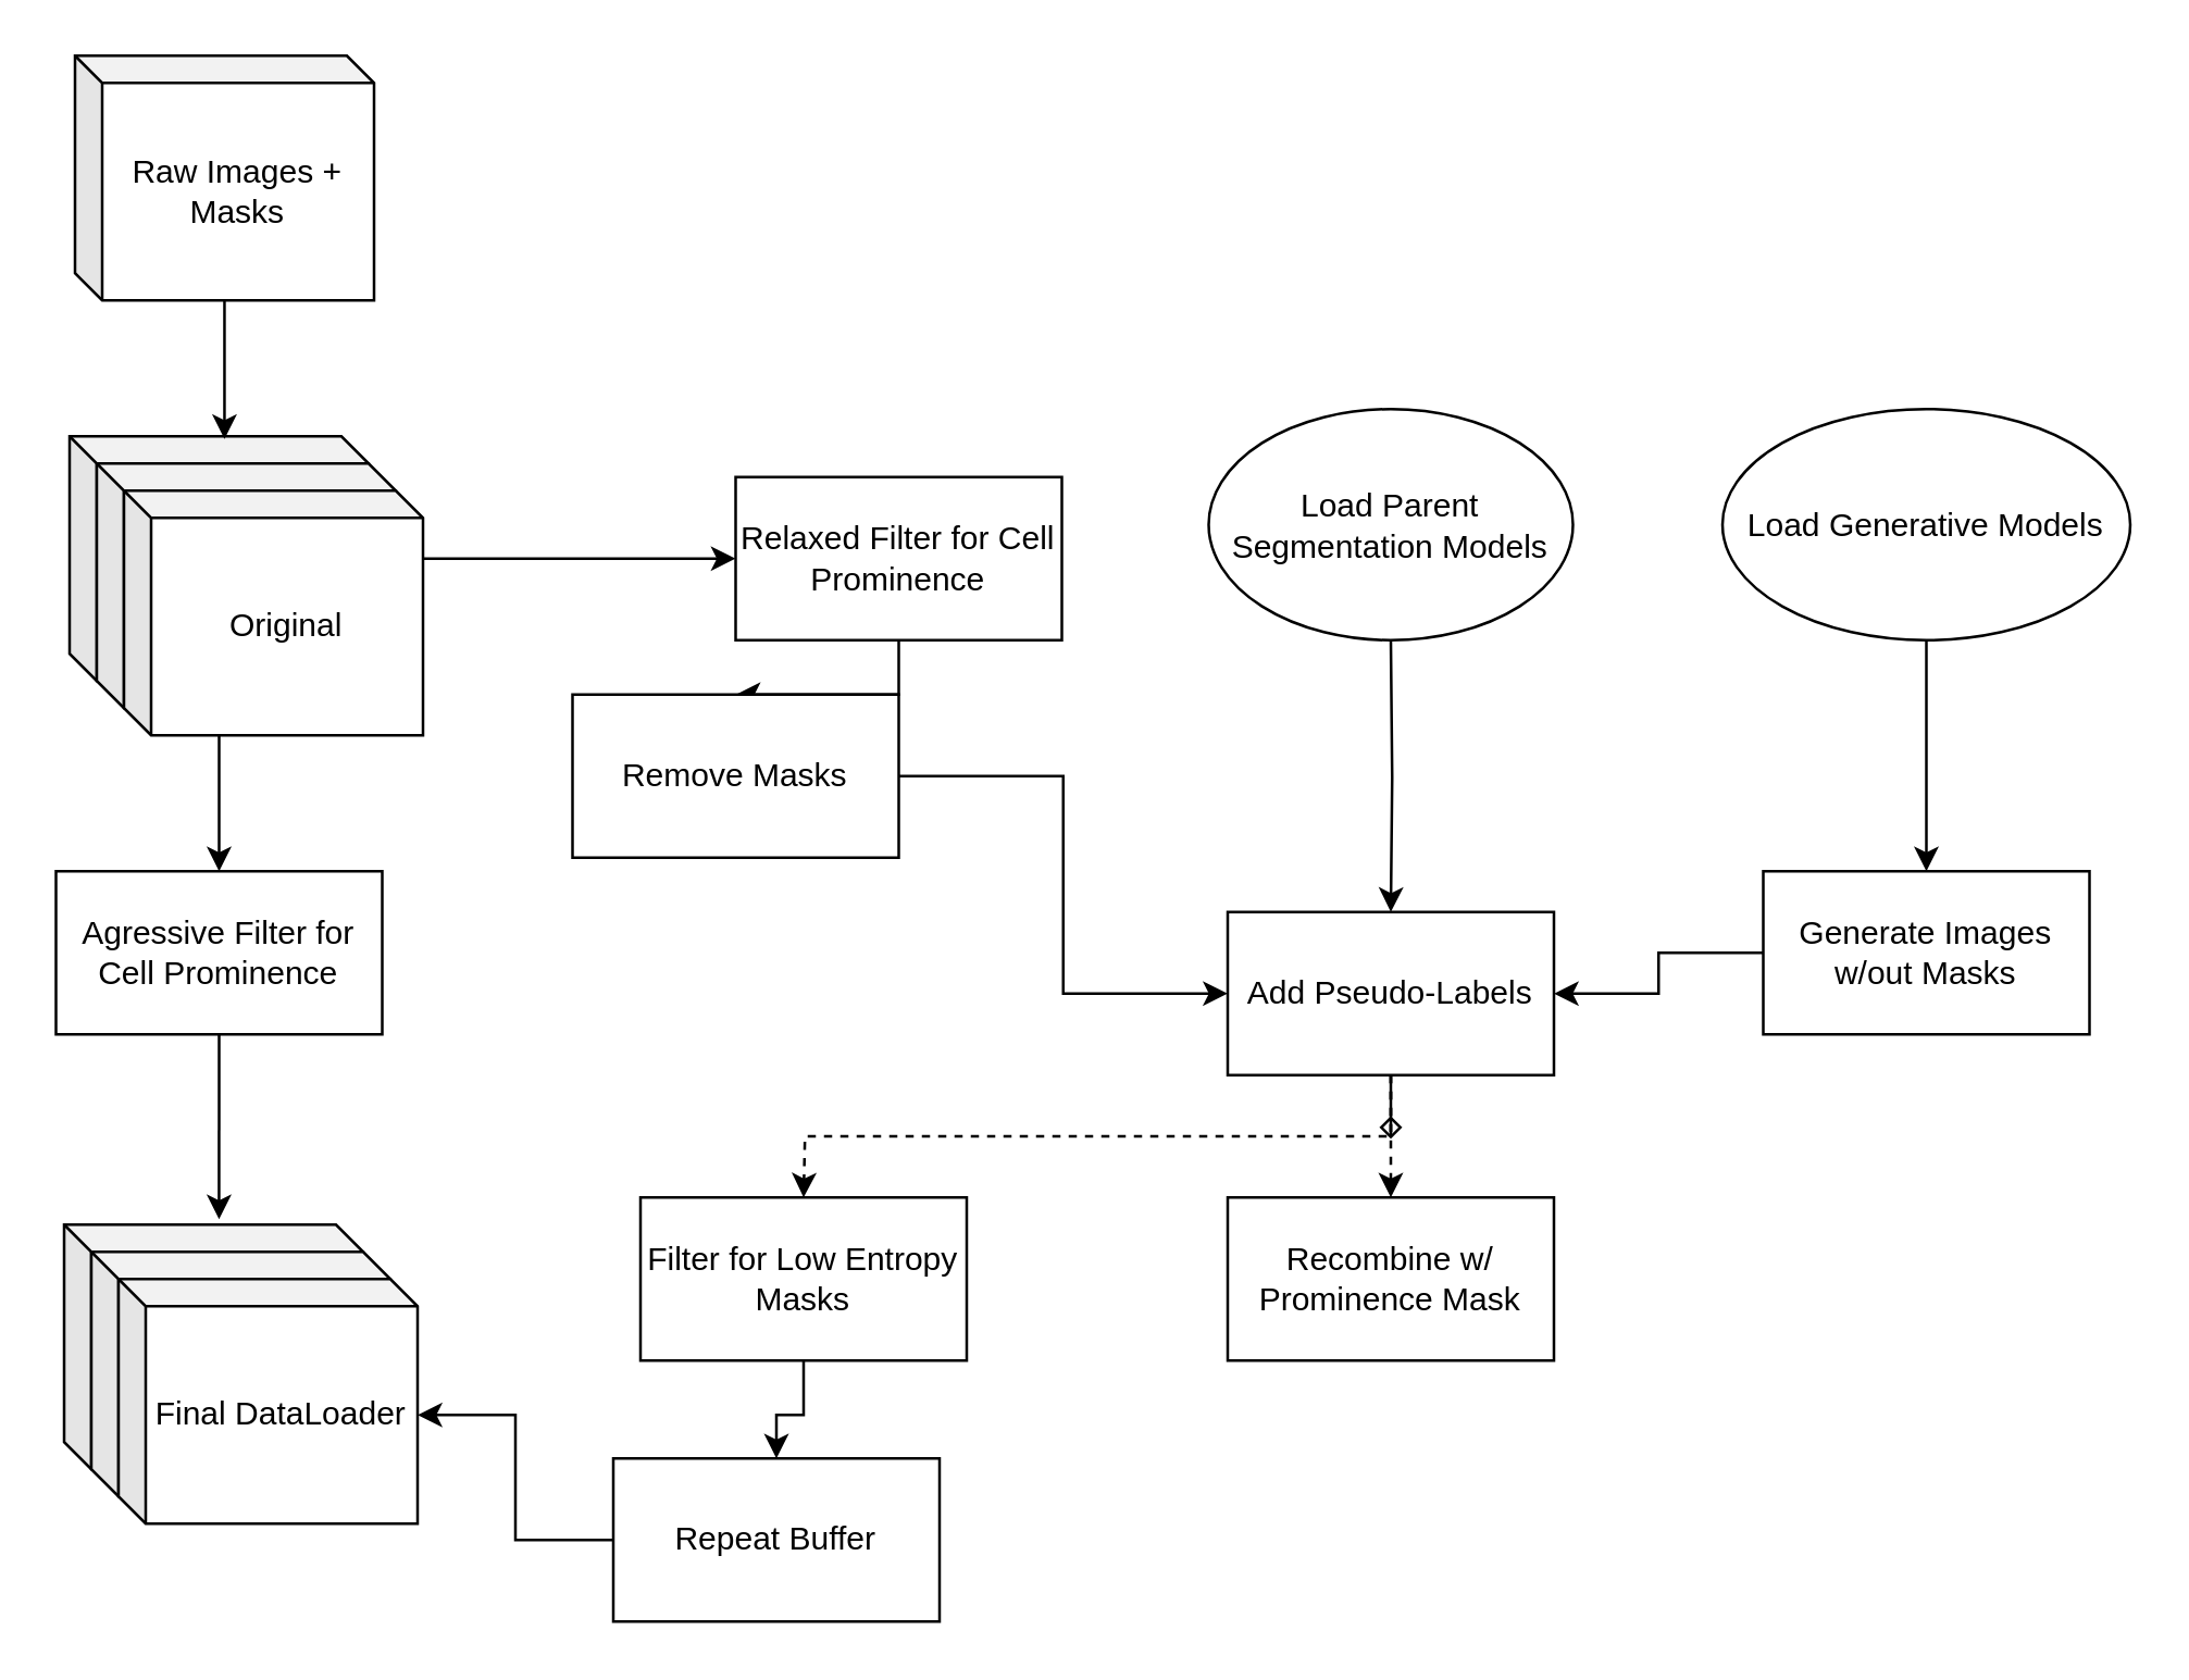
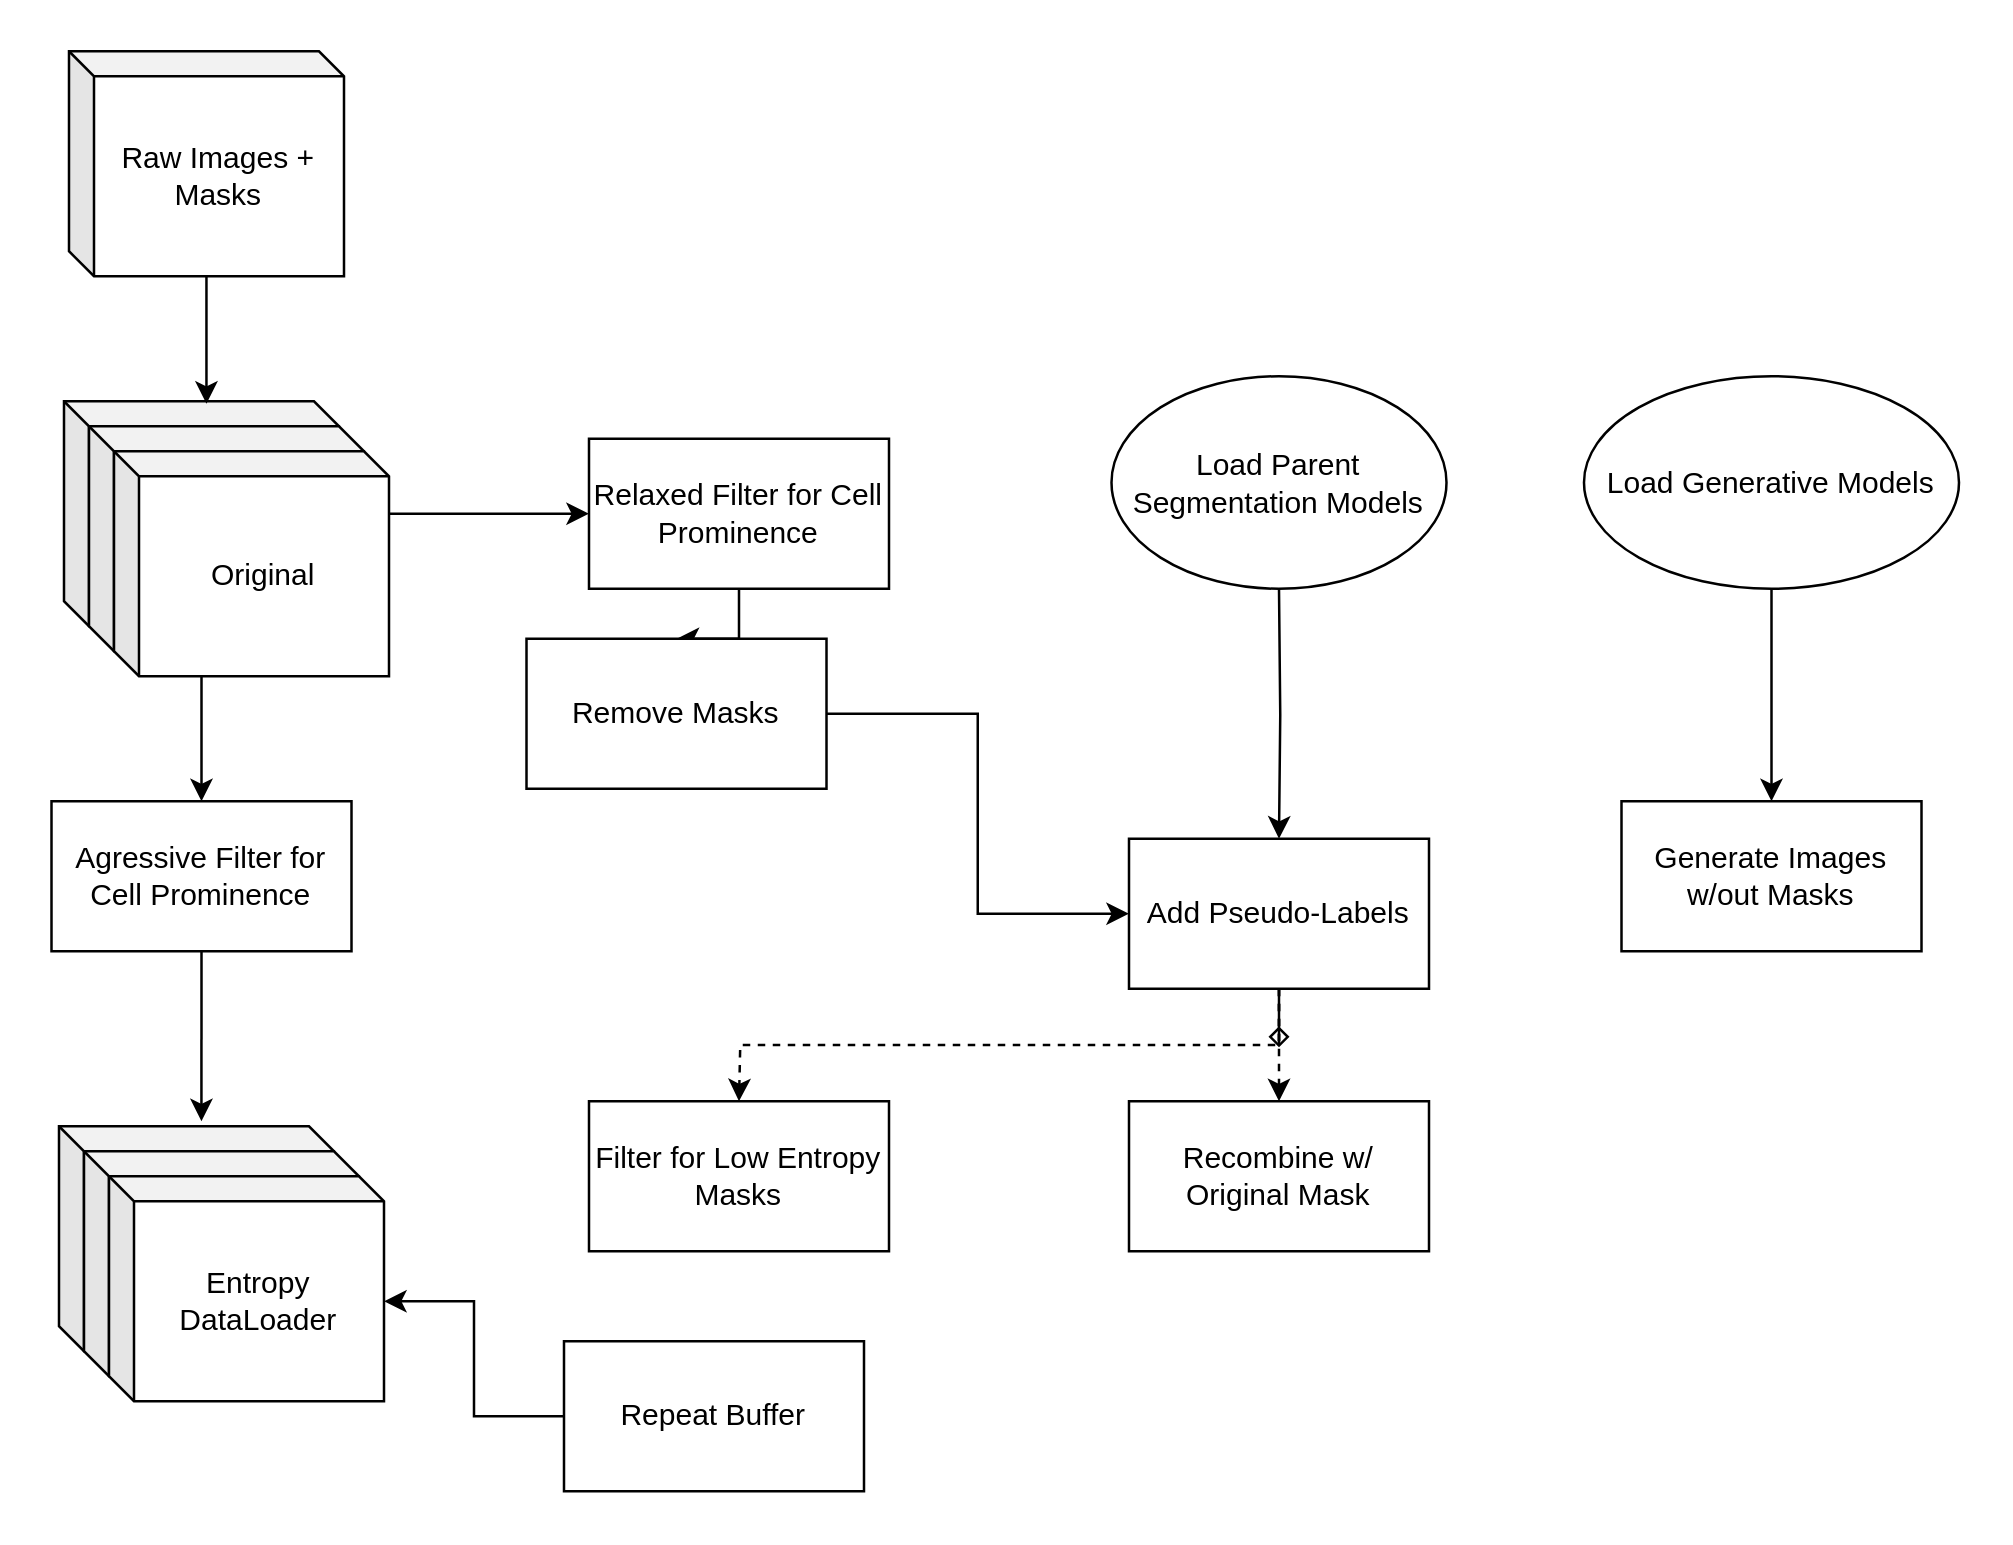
  <mxCell id="0" />
  <mxCell id="1" parent="0" />
  <mxCell id="2" style="edgeStyle=orthogonalEdgeStyle;rounded=0;orthogonalLoop=1;jettySize=auto;html=1;" edge="1" parent="1" source="4" target="6"><mxGeometry relative="1" as="geometry" /></mxCell>
  <mxCell id="3" style="edgeStyle=orthogonalEdgeStyle;rounded=0;orthogonalLoop=1;jettySize=auto;html=1;entryX=0;entryY=0.5;entryDx=0;entryDy=0;" edge="1" parent="1" source="4" target="8"><mxGeometry relative="1" as="geometry" /></mxCell>
  <mxCell id="4" value="Raw Images + Masks" style="shape=cube;whiteSpace=wrap;html=1;boundedLbl=1;backgroundOutline=1;darkOpacity=0.05;darkOpacity2=0.1;size=10;" vertex="1" parent="1"><mxGeometry x="25" y="160" width="110" height="90" as="geometry" /></mxCell>
  <mxCell id="5" style="edgeStyle=orthogonalEdgeStyle;rounded=0;orthogonalLoop=1;jettySize=auto;html=1;exitX=0.5;exitY=1;exitDx=0;exitDy=0;entryX=0.518;entryY=-0.022;entryDx=0;entryDy=0;entryPerimeter=0;" edge="1" parent="1" source="6" target="26"><mxGeometry relative="1" as="geometry" /></mxCell>
  <mxCell id="6" value="Agressive Filter for Cell Prominence" style="rounded=0;whiteSpace=wrap;html=1;" vertex="1" parent="1"><mxGeometry x="20" y="320" width="120" height="60" as="geometry" /></mxCell>
  <mxCell id="7" style="edgeStyle=orthogonalEdgeStyle;rounded=0;orthogonalLoop=1;jettySize=auto;html=1;entryX=0.5;entryY=0;entryDx=0;entryDy=0;" edge="1" parent="1" source="8" target="10"><mxGeometry relative="1" as="geometry" /></mxCell>
- <mxCell id="8" value="Relaxed Filter for Cell Prominence" style="rounded=0;whiteSpace=wrap;html=1;" vertex="1" parent="1"><mxGeometry x="270" y="175" width="120" height="60" as="geometry" /></mxCell>
+ <mxCell id="8" value="Relaxed Filter for Cell Prominence" style="rounded=0;whiteSpace=wrap;html=1;" vertex="1" parent="1"><mxGeometry x="235" y="175" width="120" height="60" as="geometry" /></mxCell>
  <mxCell id="9" style="edgeStyle=orthogonalEdgeStyle;rounded=0;orthogonalLoop=1;jettySize=auto;html=1;entryX=0;entryY=0.5;entryDx=0;entryDy=0;" edge="1" parent="1" source="10" target="15"><mxGeometry relative="1" as="geometry" /></mxCell>
  <mxCell id="10" value="Remove Masks" style="rounded=0;whiteSpace=wrap;html=1;" vertex="1" parent="1"><mxGeometry x="210" y="255" width="120" height="60" as="geometry" /></mxCell>
- <mxCell id="11" value="Recombine w/ Prominence Mask" style="rounded=0;whiteSpace=wrap;html=1;" vertex="1" parent="1"><mxGeometry x="451" y="440" width="120" height="60" as="geometry" /></mxCell>
+ <mxCell id="11" value="Recombine w/ Original Mask" style="rounded=0;whiteSpace=wrap;html=1;" vertex="1" parent="1"><mxGeometry x="451" y="440" width="120" height="60" as="geometry" /></mxCell>
  <mxCell id="12" style="edgeStyle=orthogonalEdgeStyle;rounded=0;orthogonalLoop=1;jettySize=auto;html=1;entryX=0.5;entryY=0;entryDx=0;entryDy=0;dashed=1;" edge="1" parent="1" source="15" target="11"><mxGeometry relative="1" as="geometry" /></mxCell>
  <mxCell id="13" style="edgeStyle=orthogonalEdgeStyle;rounded=0;orthogonalLoop=1;jettySize=auto;html=1;exitX=0.5;exitY=1;exitDx=0;exitDy=0;dashed=1;" edge="1" parent="1" source="15"><mxGeometry relative="1" as="geometry"><mxPoint x="295" y="440" as="targetPoint" /></mxGeometry></mxCell>
  <mxCell id="14" style="edgeStyle=orthogonalEdgeStyle;rounded=0;orthogonalLoop=1;jettySize=auto;html=1;endArrow=diamond;endFill=0;" edge="1" parent="1" source="15"><mxGeometry relative="1" as="geometry"><mxPoint x="511" y="410" as="targetPoint" /></mxGeometry></mxCell>
  <mxCell id="15" value="Add Pseudo-Labels" style="rounded=0;whiteSpace=wrap;html=1;" vertex="1" parent="1"><mxGeometry x="451" y="335" width="120" height="60" as="geometry" /></mxCell>
  <mxCell id="16" style="edgeStyle=orthogonalEdgeStyle;rounded=0;orthogonalLoop=1;jettySize=auto;html=1;entryX=0.5;entryY=0;entryDx=0;entryDy=0;" edge="1" parent="1" target="15"><mxGeometry relative="1" as="geometry"><mxPoint x="511" y="235" as="sourcePoint" /></mxGeometry></mxCell>
- <mxCell id="17" style="edgeStyle=orthogonalEdgeStyle;rounded=0;orthogonalLoop=1;jettySize=auto;html=1;" edge="1" parent="1" source="18" target="25"><mxGeometry relative="1" as="geometry"><mxPoint x="295" y="560" as="targetPoint" /></mxGeometry></mxCell>
  <mxCell id="18" value="Filter for Low Entropy Masks" style="rounded=0;whiteSpace=wrap;html=1;" vertex="1" parent="1"><mxGeometry x="235" y="440" width="120" height="60" as="geometry" /></mxCell>
  <mxCell id="19" value="Raw Images + Masks" style="shape=cube;whiteSpace=wrap;html=1;boundedLbl=1;backgroundOutline=1;darkOpacity=0.05;darkOpacity2=0.1;size=10;" vertex="1" parent="1"><mxGeometry x="35" y="170" width="110" height="90" as="geometry" /></mxCell>
  <mxCell id="20" value="Original" style="shape=cube;whiteSpace=wrap;html=1;boundedLbl=1;backgroundOutline=1;darkOpacity=0.05;darkOpacity2=0.1;size=10;" vertex="1" parent="1"><mxGeometry x="45" y="180" width="110" height="90" as="geometry" /></mxCell>
  <mxCell id="21" style="edgeStyle=orthogonalEdgeStyle;rounded=0;orthogonalLoop=1;jettySize=auto;html=1;entryX=0.518;entryY=0.011;entryDx=0;entryDy=0;entryPerimeter=0;" edge="1" parent="1" source="22" target="4"><mxGeometry relative="1" as="geometry" /></mxCell>
  <mxCell id="22" value="Raw Images + Masks" style="shape=cube;whiteSpace=wrap;html=1;boundedLbl=1;backgroundOutline=1;darkOpacity=0.05;darkOpacity2=0.1;size=10;" vertex="1" parent="1"><mxGeometry x="27" width="110" height="90" as="geometry" y="20" /></mxCell>
  <mxCell id="23" value="Load Parent Segmentation Models" style="ellipse;whiteSpace=wrap;html=1;" vertex="1" parent="1"><mxGeometry x="444" y="150" width="134" height="85" as="geometry" /></mxCell>
  <mxCell id="24" style="edgeStyle=orthogonalEdgeStyle;rounded=0;orthogonalLoop=1;jettySize=auto;html=1;exitX=0;exitY=0.5;exitDx=0;exitDy=0;entryX=0;entryY=0;entryDx=110;entryDy=50;entryPerimeter=0;" edge="1" parent="1" source="25" target="28"><mxGeometry relative="1" as="geometry" /></mxCell>
  <mxCell id="25" value="Repeat Buffer" style="rounded=0;whiteSpace=wrap;html=1;" vertex="1" parent="1"><mxGeometry x="225" y="536" width="120" height="60" as="geometry" /></mxCell>
  <mxCell id="26" value="" style="shape=cube;whiteSpace=wrap;html=1;boundedLbl=1;backgroundOutline=1;darkOpacity=0.05;darkOpacity2=0.1;size=10;" vertex="1" parent="1"><mxGeometry x="23" y="450" width="110" height="90" as="geometry" /></mxCell>
  <mxCell id="27" value="" style="shape=cube;whiteSpace=wrap;html=1;boundedLbl=1;backgroundOutline=1;darkOpacity=0.05;darkOpacity2=0.1;size=10;" vertex="1" parent="1"><mxGeometry x="33" y="460" width="110" height="90" as="geometry" /></mxCell>
- <mxCell id="28" value="Final DataLoader" style="shape=cube;whiteSpace=wrap;html=1;boundedLbl=1;backgroundOutline=1;darkOpacity=0.05;darkOpacity2=0.1;size=10;" vertex="1" parent="1"><mxGeometry x="43" y="470" width="110" height="90" as="geometry" /></mxCell>
+ <mxCell id="28" value="Entropy DataLoader" style="shape=cube;whiteSpace=wrap;html=1;boundedLbl=1;backgroundOutline=1;darkOpacity=0.05;darkOpacity2=0.1;size=10;" vertex="1" parent="1"><mxGeometry x="43" y="470" width="110" height="90" as="geometry" /></mxCell>
  <mxCell id="29" style="edgeStyle=orthogonalEdgeStyle;rounded=0;orthogonalLoop=1;jettySize=auto;html=1;entryX=0.5;entryY=0;entryDx=0;entryDy=0;" edge="1" parent="1" source="30" target="32"><mxGeometry relative="1" as="geometry" /></mxCell>
  <mxCell id="30" value="Load Generative Models" style="ellipse;whiteSpace=wrap;html=1;" vertex="1" parent="1"><mxGeometry x="633" y="150" width="150" height="85" as="geometry" /></mxCell>
- <mxCell id="31" style="edgeStyle=orthogonalEdgeStyle;rounded=0;orthogonalLoop=1;jettySize=auto;html=1;entryX=1;entryY=0.5;entryDx=0;entryDy=0;" edge="1" parent="1" source="32" target="15"><mxGeometry relative="1" as="geometry" /></mxCell>
  <mxCell id="32" value="Generate Images w/out Masks" style="rounded=0;whiteSpace=wrap;html=1;" vertex="1" parent="1"><mxGeometry x="648" y="320" width="120" height="60" as="geometry" /></mxCell>
